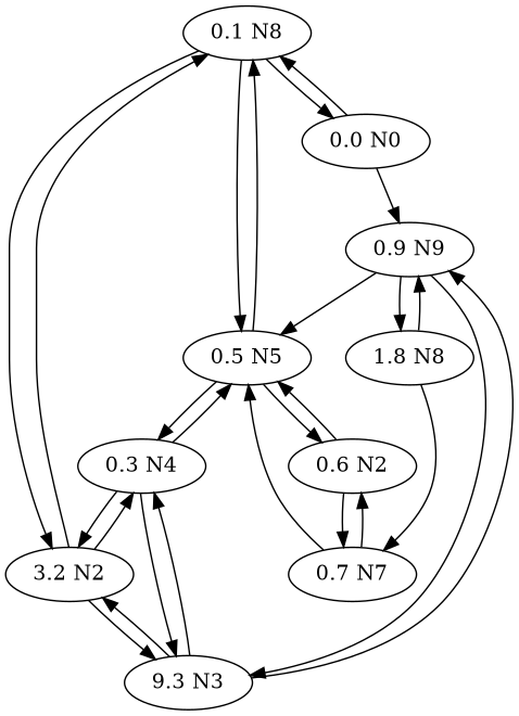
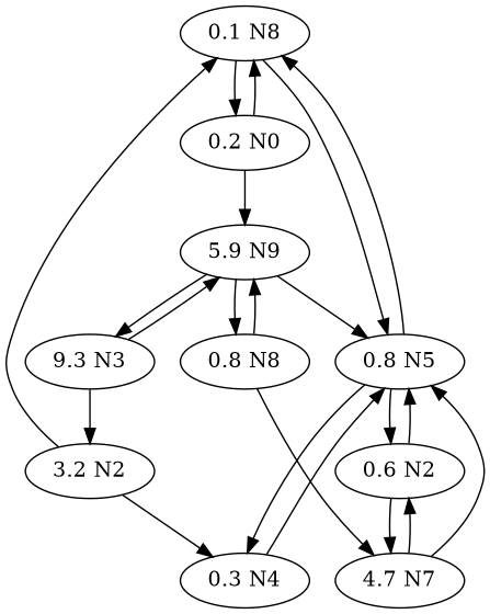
  digraph {
    n1 [label="0.1 N8"]
-   "0.0 N0"
-   "0.9 N9"
+   "0.0 N0" [label="0.2 N0"]
+   "0.9 N9" [label="5.9 N9"]
    n4 [label="3.2 N2"]
-   "0.5 N5"
-   "0.8 N8" [label="1.8 N8"]
-   "0.7 N7"
+   "0.5 N5" [label="0.8 N5"]
+   "0.8 N8"
+   "0.7 N7" [label="4.7 N7"]
    n8 [label="9.3 N3"]
    n9 [label="0.3 N4"]
    n10 [label="0.6 N2"]
    n1 -> "0.0 N0"
-   n1 -> n4
    n1 -> "0.5 N5"
    "0.0 N0" -> n1
    "0.0 N0" -> "0.9 N9"
    "0.9 N9" -> "0.5 N5"
    "0.9 N9" -> "0.8 N8"
    "0.9 N9" -> n8
    n4 -> n1
-   n4 -> n8
    n4 -> n9
    "0.5 N5" -> n1
    "0.5 N5" -> n9
    "0.5 N5" -> n10
    "0.8 N8" -> "0.9 N9"
    "0.8 N8" -> "0.7 N7"
    "0.7 N7" -> "0.5 N5"
    "0.7 N7" -> n10
    n8 -> "0.9 N9"
    n8 -> n4
-   n8 -> n9
-   n9 -> n4
    n9 -> "0.5 N5"
-   n9 -> n8
    n10 -> "0.5 N5"
    n10 -> "0.7 N7"
  }
